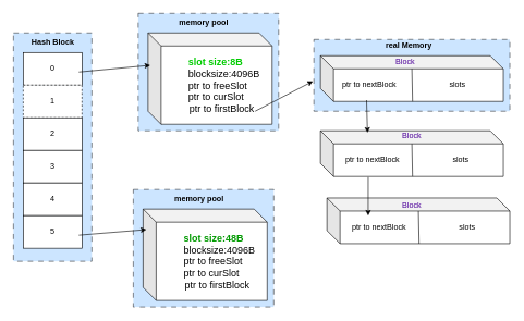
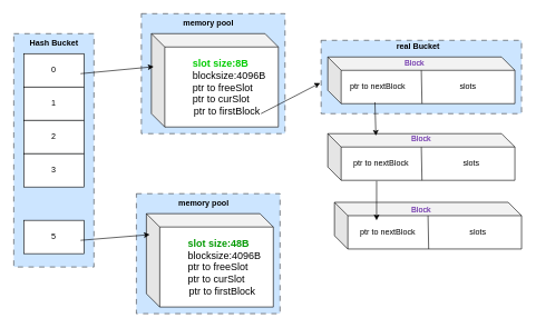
  <mxCell id="0" />
  <mxCell id="1" parent="0" />
  <mxCell id="2" value="" style="rounded=0;whiteSpace=wrap;html=1;dashed=1;dashPattern=8 8;fillColor=#cce5ff;strokeColor=#36393d;" vertex="1" parent="1"><mxGeometry x="20" y="50" width="120" height="350" as="geometry" /></mxCell>
  <mxCell id="3" value="0" style="rounded=0;whiteSpace=wrap;html=1;" vertex="1" parent="1"><mxGeometry x="35" y="80" width="90" height="50" as="geometry" /></mxCell>
- <mxCell id="4" value="1" style="rounded=0;whiteSpace=wrap;html=1;dashed=1;" vertex="1" parent="1"><mxGeometry x="35" y="130" width="90" height="50" as="geometry" /></mxCell>
+ <mxCell id="4" value="1" style="rounded=0;whiteSpace=wrap;html=1;" vertex="1" parent="1"><mxGeometry x="35" y="130" width="90" height="50" as="geometry" /></mxCell>
  <mxCell id="5" value="2" style="rounded=0;whiteSpace=wrap;html=1;" vertex="1" parent="1"><mxGeometry x="35" y="180" width="90" height="50" as="geometry" /></mxCell>
  <mxCell id="6" value="3" style="rounded=0;whiteSpace=wrap;html=1;" vertex="1" parent="1"><mxGeometry x="35" y="230" width="90" height="50" as="geometry" /></mxCell>
- <mxCell id="7" value="4" style="rounded=0;whiteSpace=wrap;html=1;" vertex="1" parent="1"><mxGeometry x="35" y="280" width="90" height="50" as="geometry" /></mxCell>
- <mxCell id="8" value="&lt;b&gt;Hash Block&lt;/b&gt;" style="text;html=1;align=center;verticalAlign=middle;resizable=0;points=[];autosize=1;strokeColor=none;fillColor=none;" vertex="1" parent="1"><mxGeometry x="30" y="50" width="100" height="30" as="geometry" /></mxCell>
+ <mxCell id="8" value="&lt;b&gt;Hash Bucket&lt;/b&gt;" style="text;html=1;align=center;verticalAlign=middle;resizable=0;points=[];autosize=1;strokeColor=none;fillColor=none;" vertex="1" parent="1"><mxGeometry x="30" y="50" width="100" height="30" as="geometry" /></mxCell>
  <mxCell id="9" value="5" style="rounded=0;whiteSpace=wrap;html=1;" vertex="1" parent="1"><mxGeometry x="35" y="330" width="90" height="50" as="geometry" /></mxCell>
  <mxCell id="10" value="" style="rounded=0;whiteSpace=wrap;html=1;dashed=1;dashPattern=8 8;strokeColor=#36393d;align=center;verticalAlign=middle;fontFamily=Helvetica;fontSize=12;fillColor=#cce5ff;" vertex="1" parent="1"><mxGeometry x="211" y="20" width="215" height="180" as="geometry" /></mxCell>
  <mxCell id="11" value="&lt;blockquote style=&quot;margin: 0 0 0 40px; border: none; padding: 0px;&quot;&gt;&lt;font style=&quot;font-size: 15px;&quot;&gt;&lt;b&gt;&lt;font style=&quot;color: rgb(0, 204, 0);&quot;&gt;&lt;span style=&quot;background-color: transparent;&quot;&gt;slot&lt;/span&gt; size:8B&lt;/font&gt;&lt;/b&gt;&lt;br&gt;blocksize:4096B&lt;br&gt;ptr to freeSlot&lt;br&gt;ptr to c&lt;span style=&quot;background-color: transparent; color: light-dark(rgb(0, 0, 0), rgb(255, 255, 255));&quot;&gt;urSlot&lt;/span&gt;&lt;/font&gt;&lt;/blockquote&gt;&lt;div&gt;&lt;font style=&quot;font-size: 15px;&quot;&gt;&lt;span style=&quot;white-space: pre;&quot;&gt;&#09;&lt;/span&gt;&amp;nbsp; ptr to firstBlock&lt;/font&gt;&lt;/div&gt;" style="shape=cube;whiteSpace=wrap;html=1;boundedLbl=1;backgroundOutline=1;darkOpacity=0.05;darkOpacity2=0.1;rounded=0;strokeColor=default;align=left;verticalAlign=middle;fontFamily=Helvetica;fontSize=12;fontColor=default;fillColor=default;" vertex="1" parent="1"><mxGeometry x="226" y="50" width="190" height="140" as="geometry" /></mxCell>
  <mxCell id="12" value="&lt;b&gt;memory pool&lt;/b&gt;" style="text;html=1;align=center;verticalAlign=middle;resizable=0;points=[];autosize=1;strokeColor=none;fillColor=none;fontFamily=Helvetica;fontSize=12;fontColor=default;" vertex="1" parent="1"><mxGeometry x="261" y="20" width="100" height="30" as="geometry" /></mxCell>
  <mxCell id="13" value="" style="rounded=0;whiteSpace=wrap;html=1;dashed=1;dashPattern=8 8;strokeColor=#36393d;align=center;verticalAlign=middle;fontFamily=Helvetica;fontSize=12;fillColor=#cce5ff;" vertex="1" parent="1"><mxGeometry x="480" y="60" width="300" height="110" as="geometry" /></mxCell>
- <mxCell id="14" value="&lt;b&gt;real Memory&lt;/b&gt;" style="text;html=1;align=center;verticalAlign=middle;resizable=0;points=[];autosize=1;strokeColor=none;fillColor=none;fontFamily=Helvetica;fontSize=12;fontColor=default;" vertex="1" parent="1"><mxGeometry x="580" y="55" width="90" height="30" as="geometry" /></mxCell>
+ <mxCell id="14" value="&lt;b&gt;real Bucket&lt;/b&gt;" style="text;html=1;align=center;verticalAlign=middle;resizable=0;points=[];autosize=1;strokeColor=none;fillColor=none;fontFamily=Helvetica;fontSize=12;fontColor=default;" vertex="1" parent="1"><mxGeometry x="580" y="55" width="90" height="30" as="geometry" /></mxCell>
  <mxCell id="15" value="" style="shape=cube;whiteSpace=wrap;html=1;boundedLbl=1;backgroundOutline=1;darkOpacity=0.05;darkOpacity2=0.1;rounded=0;strokeColor=default;align=center;verticalAlign=middle;fontFamily=Helvetica;fontSize=12;fontColor=default;fillColor=default;" vertex="1" parent="1"><mxGeometry x="490" y="85" width="280" height="70" as="geometry" /></mxCell>
  <mxCell id="16" value="" style="endArrow=none;html=1;rounded=0;fontFamily=Helvetica;fontSize=12;fontColor=default;" edge="1" parent="1"><mxGeometry width="50" height="50" relative="1" as="geometry"><mxPoint x="631" y="155" as="sourcePoint" /><mxPoint x="630" y="105" as="targetPoint" /></mxGeometry></mxCell>
  <mxCell id="17" value="ptr to nextBlock" style="text;html=1;align=center;verticalAlign=middle;whiteSpace=wrap;rounded=0;fontFamily=Helvetica;fontSize=12;fontColor=default;" vertex="1" parent="1"><mxGeometry x="520" y="115" width="90" height="30" as="geometry" /></mxCell>
  <mxCell id="18" value="slots" style="text;html=1;align=center;verticalAlign=middle;whiteSpace=wrap;rounded=0;fontFamily=Helvetica;fontSize=12;fontColor=default;" vertex="1" parent="1"><mxGeometry x="670" y="115" width="60" height="30" as="geometry" /></mxCell>
  <mxCell id="19" value="" style="shape=cube;whiteSpace=wrap;html=1;boundedLbl=1;backgroundOutline=1;darkOpacity=0.05;darkOpacity2=0.1;rounded=0;strokeColor=default;align=center;verticalAlign=middle;fontFamily=Helvetica;fontSize=12;fontColor=default;fillColor=default;" vertex="1" parent="1"><mxGeometry x="490" y="200" width="280" height="70" as="geometry" /></mxCell>
  <mxCell id="20" value="" style="endArrow=none;html=1;rounded=0;fontFamily=Helvetica;fontSize=12;fontColor=default;" edge="1" parent="1"><mxGeometry width="50" height="50" relative="1" as="geometry"><mxPoint x="631" y="270" as="sourcePoint" /><mxPoint x="630" y="220" as="targetPoint" /></mxGeometry></mxCell>
  <mxCell id="21" value="ptr to nextBlock" style="text;html=1;align=center;verticalAlign=middle;whiteSpace=wrap;rounded=0;fontFamily=Helvetica;fontSize=12;fontColor=default;" vertex="1" parent="1"><mxGeometry x="525" y="230" width="90" height="30" as="geometry" /></mxCell>
  <mxCell id="22" value="slots" style="text;html=1;align=center;verticalAlign=middle;whiteSpace=wrap;rounded=0;fontFamily=Helvetica;fontSize=12;fontColor=default;" vertex="1" parent="1"><mxGeometry x="675" y="230" width="60" height="30" as="geometry" /></mxCell>
  <mxCell id="23" value="" style="shape=cube;whiteSpace=wrap;html=1;boundedLbl=1;backgroundOutline=1;darkOpacity=0.05;darkOpacity2=0.1;rounded=0;strokeColor=default;align=center;verticalAlign=middle;fontFamily=Helvetica;fontSize=12;fontColor=default;fillColor=default;" vertex="1" parent="1"><mxGeometry x="500" y="303" width="280" height="70" as="geometry" /></mxCell>
  <mxCell id="24" value="" style="endArrow=none;html=1;rounded=0;fontFamily=Helvetica;fontSize=12;fontColor=default;" edge="1" parent="1"><mxGeometry width="50" height="50" relative="1" as="geometry"><mxPoint x="641" y="373" as="sourcePoint" /><mxPoint x="640" y="323" as="targetPoint" /></mxGeometry></mxCell>
  <mxCell id="25" value="ptr to nextBlock" style="text;html=1;align=center;verticalAlign=middle;whiteSpace=wrap;rounded=0;fontFamily=Helvetica;fontSize=12;fontColor=default;" vertex="1" parent="1"><mxGeometry x="535" y="333" width="90" height="30" as="geometry" /></mxCell>
  <mxCell id="26" value="slots" style="text;html=1;align=center;verticalAlign=middle;whiteSpace=wrap;rounded=0;fontFamily=Helvetica;fontSize=12;fontColor=default;" vertex="1" parent="1"><mxGeometry x="685" y="333" width="60" height="30" as="geometry" /></mxCell>
  <mxCell id="27" value="" style="endArrow=classic;html=1;rounded=0;fontFamily=Helvetica;fontSize=12;fontColor=default;exitX=0.252;exitY=0.971;exitDx=0;exitDy=0;exitPerimeter=0;" edge="1" parent="1" source="15"><mxGeometry width="50" height="50" relative="1" as="geometry"><mxPoint x="540" y="210" as="sourcePoint" /><mxPoint x="562" y="203" as="targetPoint" /><Array as="points" /></mxGeometry></mxCell>
  <mxCell id="28" value="" style="endArrow=classic;html=1;rounded=0;fontFamily=Helvetica;fontSize=12;fontColor=default;exitX=0.261;exitY=1.014;exitDx=0;exitDy=0;exitPerimeter=0;entryX=0.225;entryY=0.386;entryDx=0;entryDy=0;entryPerimeter=0;" edge="1" parent="1" source="19" target="23"><mxGeometry width="50" height="50" relative="1" as="geometry"><mxPoint x="550" y="300" as="sourcePoint" /><mxPoint x="600" y="250" as="targetPoint" /></mxGeometry></mxCell>
  <mxCell id="29" value="" style="endArrow=classic;html=1;rounded=0;fontFamily=Helvetica;fontSize=12;fontColor=default;entryX=-0.005;entryY=0.582;entryDx=0;entryDy=0;entryPerimeter=0;" edge="1" parent="1" target="13"><mxGeometry width="50" height="50" relative="1" as="geometry"><mxPoint x="390" y="170" as="sourcePoint" /><mxPoint x="440" y="120" as="targetPoint" /></mxGeometry></mxCell>
  <mxCell id="30" value="" style="endArrow=classic;html=1;rounded=0;fontFamily=Helvetica;fontSize=12;fontColor=default;entryX=0.018;entryY=0.354;entryDx=0;entryDy=0;entryPerimeter=0;" edge="1" parent="1" target="11"><mxGeometry width="50" height="50" relative="1" as="geometry"><mxPoint x="120" y="110" as="sourcePoint" /><mxPoint x="170" y="60" as="targetPoint" /></mxGeometry></mxCell>
  <mxCell id="31" value="" style="rounded=0;whiteSpace=wrap;html=1;dashed=1;dashPattern=8 8;strokeColor=#36393d;align=center;verticalAlign=middle;fontFamily=Helvetica;fontSize=12;fillColor=#cce5ff;" vertex="1" parent="1"><mxGeometry x="203.5" y="290" width="215" height="180" as="geometry" /></mxCell>
  <mxCell id="32" value="&lt;blockquote style=&quot;margin: 0 0 0 40px; border: none; padding: 0px;&quot;&gt;&lt;font style=&quot;font-size: 15px;&quot;&gt;&lt;b&gt;&lt;font style=&quot;color: rgb(0, 153, 0);&quot;&gt;&lt;span style=&quot;background-color: transparent;&quot;&gt;slot&lt;/span&gt; size:48B&lt;/font&gt;&lt;/b&gt;&lt;br&gt;blocksize:4096B&lt;br&gt;ptr to freeSlot&lt;br&gt;ptr to c&lt;span style=&quot;background-color: transparent; color: light-dark(rgb(0, 0, 0), rgb(255, 255, 255));&quot;&gt;urSlot&lt;/span&gt;&lt;/font&gt;&lt;/blockquote&gt;&lt;div&gt;&lt;font style=&quot;font-size: 15px;&quot;&gt;&lt;span style=&quot;white-space: pre;&quot;&gt;&#09;&lt;/span&gt;&amp;nbsp; ptr to firstBlock&lt;/font&gt;&lt;/div&gt;" style="shape=cube;whiteSpace=wrap;html=1;boundedLbl=1;backgroundOutline=1;darkOpacity=0.05;darkOpacity2=0.1;rounded=0;strokeColor=default;align=left;verticalAlign=middle;fontFamily=Helvetica;fontSize=12;fontColor=default;fillColor=default;" vertex="1" parent="1"><mxGeometry x="218.5" y="320" width="190" height="140" as="geometry" /></mxCell>
  <mxCell id="33" value="&lt;b&gt;memory pool&lt;/b&gt;" style="text;html=1;align=center;verticalAlign=middle;resizable=0;points=[];autosize=1;strokeColor=none;fillColor=none;fontFamily=Helvetica;fontSize=12;fontColor=default;" vertex="1" parent="1"><mxGeometry x="253.5" y="290" width="100" height="30" as="geometry" /></mxCell>
  <mxCell id="34" value="" style="endArrow=classic;html=1;rounded=0;fontFamily=Helvetica;fontSize=12;fontColor=default;entryX=0.026;entryY=0.225;entryDx=0;entryDy=0;entryPerimeter=0;" edge="1" parent="1" target="32"><mxGeometry width="50" height="50" relative="1" as="geometry"><mxPoint x="120" y="360" as="sourcePoint" /><mxPoint x="170" y="310" as="targetPoint" /></mxGeometry></mxCell>
  <mxCell id="35" value="&lt;font style=&quot;color: rgb(76, 0, 153);&quot;&gt;Block&lt;/font&gt;" style="text;html=1;align=center;verticalAlign=middle;whiteSpace=wrap;rounded=0;fontFamily=Helvetica;fontSize=12;fontColor=default;" vertex="1" parent="1"><mxGeometry x="590" y="80" width="60" height="30" as="geometry" /></mxCell>
  <mxCell id="36" value="&lt;font style=&quot;color: rgb(76, 0, 153);&quot;&gt;Block&lt;/font&gt;" style="text;html=1;align=center;verticalAlign=middle;whiteSpace=wrap;rounded=0;fontFamily=Helvetica;fontSize=12;fontColor=default;" vertex="1" parent="1"><mxGeometry x="600" y="193" width="60" height="30" as="geometry" /></mxCell>
  <mxCell id="37" value="&lt;font style=&quot;color: rgb(76, 0, 153);&quot;&gt;Block&lt;/font&gt;" style="text;html=1;align=center;verticalAlign=middle;whiteSpace=wrap;rounded=0;fontFamily=Helvetica;fontSize=12;fontColor=default;" vertex="1" parent="1"><mxGeometry x="600" y="300" width="60" height="30" as="geometry" /></mxCell>
